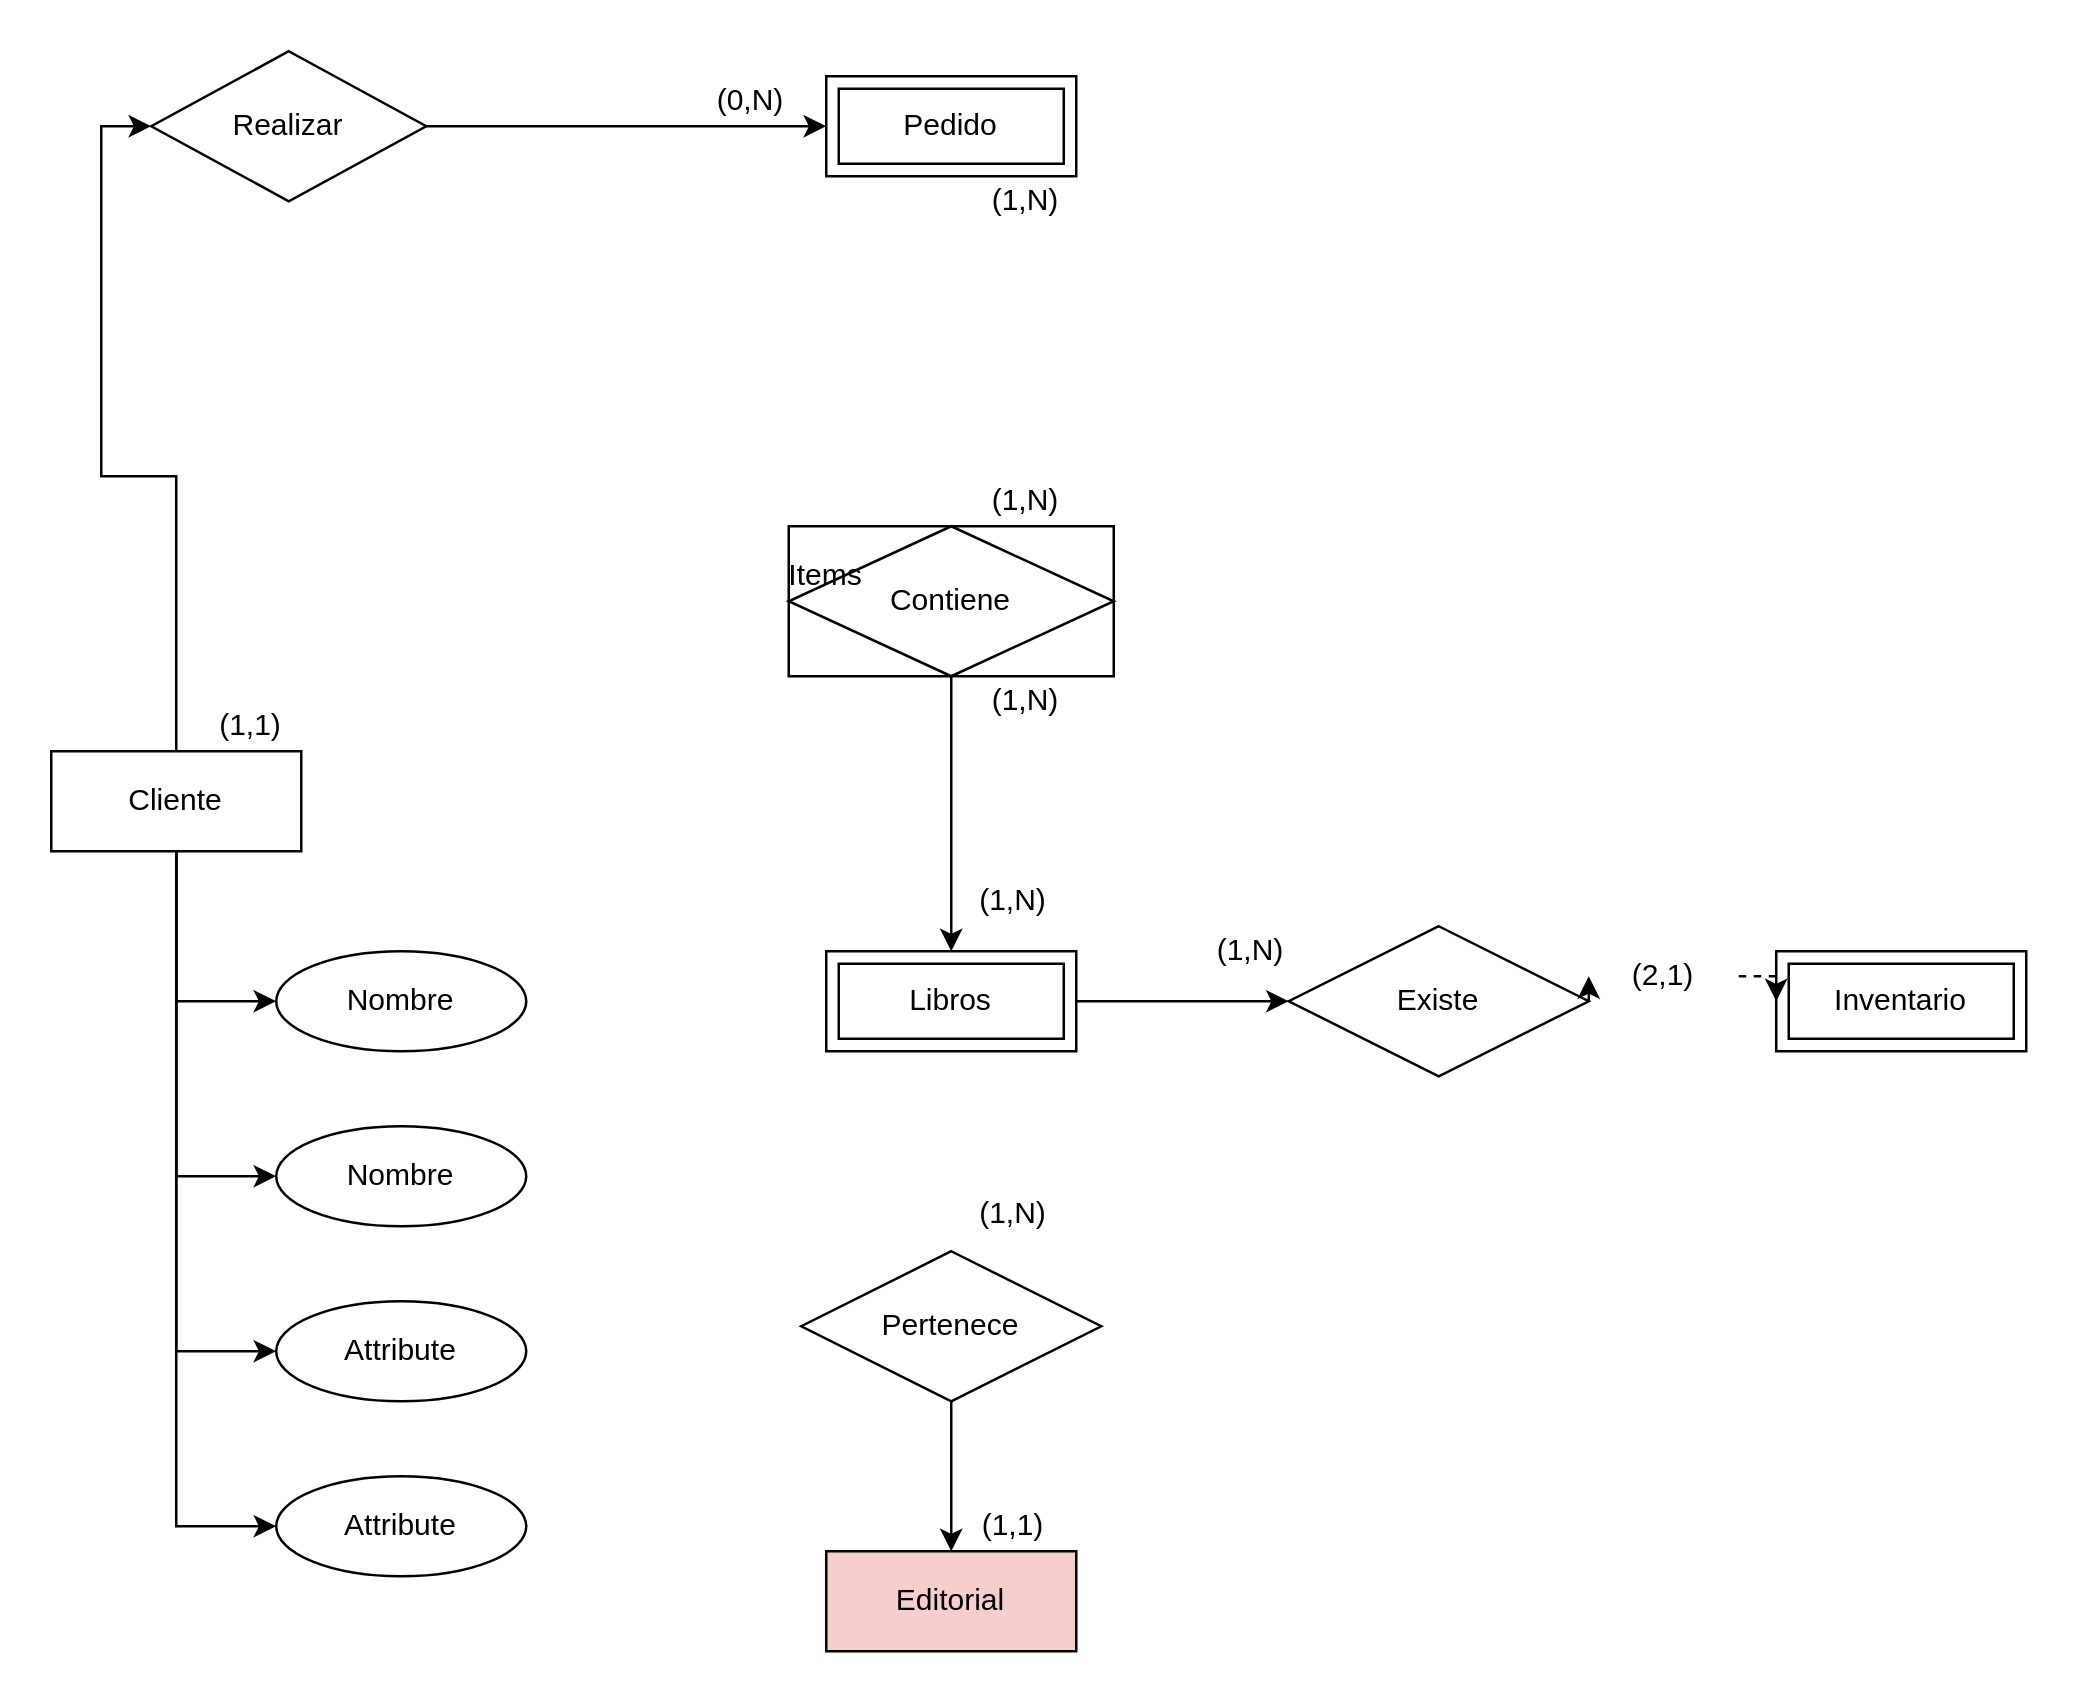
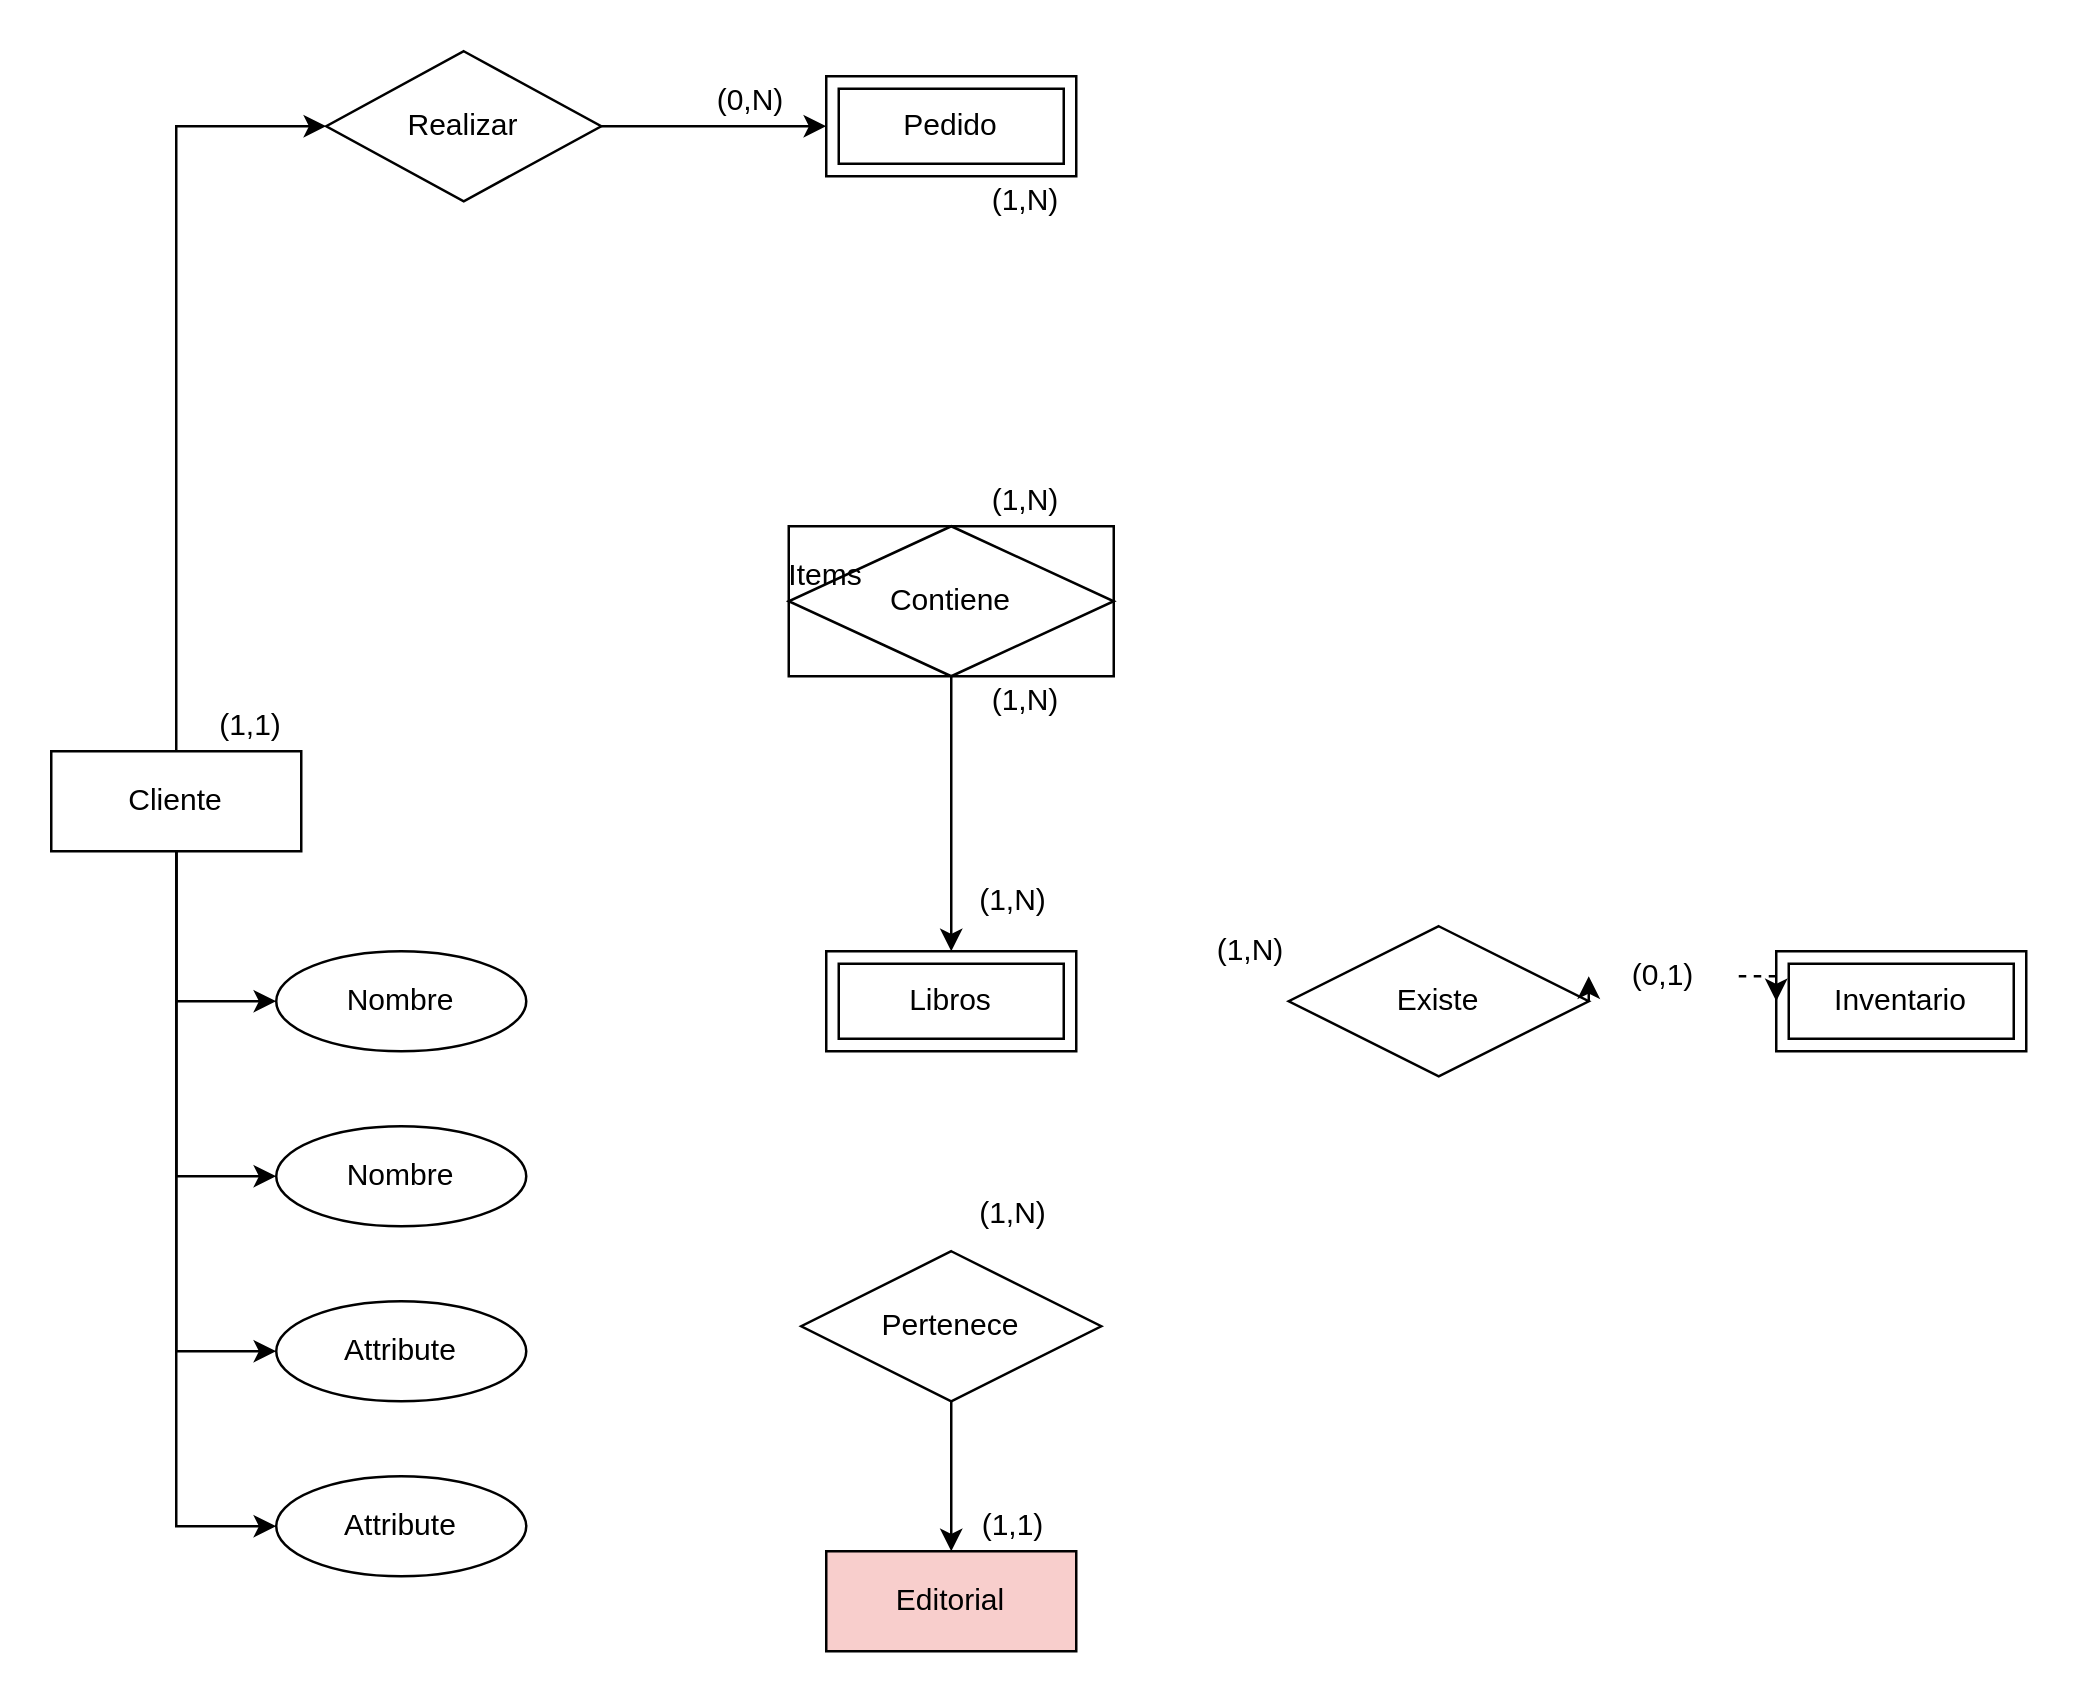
  <mxCell id="0" />
  <mxCell id="1" parent="0" />
  <mxCell id="2" style="edgeStyle=orthogonalEdgeStyle;rounded=0;orthogonalLoop=1;jettySize=auto;html=1;exitX=0.5;exitY=0;exitDx=0;exitDy=0;entryX=0;entryY=0.5;entryDx=0;entryDy=0;" parent="1" source="7" target="14" edge="1"><mxGeometry relative="1" as="geometry" /></mxCell>
  <mxCell id="3" style="edgeStyle=orthogonalEdgeStyle;rounded=0;orthogonalLoop=1;jettySize=auto;html=1;exitX=0.5;exitY=1;exitDx=0;exitDy=0;entryX=0;entryY=0.5;entryDx=0;entryDy=0;" edge="1" parent="1" source="7" target="35"><mxGeometry relative="1" as="geometry" /></mxCell>
  <mxCell id="4" style="edgeStyle=orthogonalEdgeStyle;rounded=0;orthogonalLoop=1;jettySize=auto;html=1;exitX=0.5;exitY=1;exitDx=0;exitDy=0;entryX=0;entryY=0.5;entryDx=0;entryDy=0;" edge="1" parent="1" source="7" target="34"><mxGeometry relative="1" as="geometry" /></mxCell>
  <mxCell id="5" style="edgeStyle=orthogonalEdgeStyle;rounded=0;orthogonalLoop=1;jettySize=auto;html=1;exitX=0.5;exitY=1;exitDx=0;exitDy=0;entryX=0;entryY=0.5;entryDx=0;entryDy=0;" edge="1" parent="1" source="7" target="33"><mxGeometry relative="1" as="geometry" /></mxCell>
  <mxCell id="6" style="edgeStyle=orthogonalEdgeStyle;rounded=0;orthogonalLoop=1;jettySize=auto;html=1;exitX=0.5;exitY=1;exitDx=0;exitDy=0;entryX=0;entryY=0.5;entryDx=0;entryDy=0;" edge="1" parent="1" source="7" target="36"><mxGeometry relative="1" as="geometry" /></mxCell>
  <mxCell id="7" value="Cliente" style="whiteSpace=wrap;html=1;align=center;" parent="1" vertex="1"><mxGeometry x="20" y="300" width="100" height="40" as="geometry" /></mxCell>
  <mxCell id="8" value="Pedido" style="shape=ext;margin=3;double=1;whiteSpace=wrap;html=1;align=center;" parent="1" vertex="1"><mxGeometry x="330" y="30" width="100" height="40" as="geometry" /></mxCell>
  <mxCell id="9" value="Editorial" style="whiteSpace=wrap;html=1;align=center;fillColor=#f8cecc;" parent="1" vertex="1"><mxGeometry x="330" y="620" width="100" height="40" as="geometry" /></mxCell>
- <mxCell id="10" style="edgeStyle=orthogonalEdgeStyle;rounded=0;orthogonalLoop=1;jettySize=auto;html=1;entryX=0;entryY=0.5;entryDx=0;entryDy=0;" parent="1" source="11" target="24" edge="1"><mxGeometry relative="1" as="geometry" /></mxCell>
  <mxCell id="11" value="Libros" style="shape=ext;margin=3;double=1;whiteSpace=wrap;html=1;align=center;" parent="1" vertex="1"><mxGeometry x="330" y="380" width="100" height="40" as="geometry" /></mxCell>
  <mxCell id="12" value="Inventario" style="shape=ext;margin=3;double=1;whiteSpace=wrap;html=1;align=center;" parent="1" vertex="1"><mxGeometry x="710" y="380" width="100" height="40" as="geometry" /></mxCell>
  <mxCell id="13" style="edgeStyle=orthogonalEdgeStyle;rounded=0;orthogonalLoop=1;jettySize=auto;html=1;exitX=1;exitY=0.5;exitDx=0;exitDy=0;" parent="1" source="14" target="8" edge="1"><mxGeometry relative="1" as="geometry" /></mxCell>
- <mxCell id="14" value="Realizar" style="shape=rhombus;perimeter=rhombusPerimeter;whiteSpace=wrap;html=1;align=center;" parent="1" vertex="1"><mxGeometry x="60" y="20" width="110" height="60" as="geometry" /></mxCell>
+ <mxCell id="14" value="Realizar" style="shape=rhombus;perimeter=rhombusPerimeter;whiteSpace=wrap;html=1;align=center;" parent="1" vertex="1"><mxGeometry x="130" y="20" width="110" height="60" as="geometry" /></mxCell>
  <mxCell id="15" value="(1,1)" style="text;html=1;align=center;verticalAlign=middle;whiteSpace=wrap;rounded=0;" parent="1" vertex="1"><mxGeometry x="70" y="270" width="60" height="40" as="geometry" /></mxCell>
  <mxCell id="16" value="(0,N)" style="text;html=1;align=center;verticalAlign=middle;whiteSpace=wrap;rounded=0;" parent="1" vertex="1"><mxGeometry x="270" y="20" width="60" height="40" as="geometry" /></mxCell>
  <mxCell id="17" value="(1,N)" style="text;html=1;align=center;verticalAlign=middle;whiteSpace=wrap;rounded=0;" parent="1" vertex="1"><mxGeometry x="380" y="60" width="60" height="40" as="geometry" /></mxCell>
  <mxCell id="18" value="(1,N)" style="text;html=1;align=center;verticalAlign=middle;whiteSpace=wrap;rounded=0;" parent="1" vertex="1"><mxGeometry x="380" y="180" width="60" height="40" as="geometry" /></mxCell>
  <mxCell id="19" style="edgeStyle=orthogonalEdgeStyle;rounded=0;orthogonalLoop=1;jettySize=auto;html=1;entryX=0.5;entryY=0;entryDx=0;entryDy=0;" parent="1" source="20" target="9" edge="1"><mxGeometry relative="1" as="geometry" /></mxCell>
  <mxCell id="20" value="Pertenece" style="shape=rhombus;perimeter=rhombusPerimeter;whiteSpace=wrap;html=1;align=center;" parent="1" vertex="1"><mxGeometry x="320" y="500" width="120" height="60" as="geometry" /></mxCell>
  <mxCell id="21" value="(1,N)" style="text;html=1;align=center;verticalAlign=middle;whiteSpace=wrap;rounded=0;" parent="1" vertex="1"><mxGeometry x="375" y="470" width="60" height="30" as="geometry" /></mxCell>
  <mxCell id="22" value="(1,1)" style="text;html=1;align=center;verticalAlign=middle;whiteSpace=wrap;rounded=0;" parent="1" vertex="1"><mxGeometry x="375" y="590" width="60" height="40" as="geometry" /></mxCell>
  <mxCell id="23" style="edgeStyle=orthogonalEdgeStyle;rounded=0;orthogonalLoop=1;jettySize=auto;html=1;exitX=1;exitY=0.5;exitDx=0;exitDy=0;entryX=0;entryY=0.5;entryDx=0;entryDy=0;dashed=1;" parent="1" source="32" target="12" edge="1"><mxGeometry relative="1" as="geometry" /></mxCell>
  <mxCell id="24" value="Existe" style="shape=rhombus;perimeter=rhombusPerimeter;whiteSpace=wrap;html=1;align=center;" parent="1" vertex="1"><mxGeometry x="515" y="370" width="120" height="60" as="geometry" /></mxCell>
  <mxCell id="25" value="(1,N)" style="text;html=1;align=center;verticalAlign=middle;whiteSpace=wrap;rounded=0;" parent="1" vertex="1"><mxGeometry x="470" y="360" width="60" height="40" as="geometry" /></mxCell>
  <mxCell id="26" style="edgeStyle=orthogonalEdgeStyle;rounded=0;orthogonalLoop=1;jettySize=auto;html=1;entryX=0.5;entryY=0;entryDx=0;entryDy=0;" parent="1" source="27" target="11" edge="1"><mxGeometry relative="1" as="geometry" /></mxCell>
  <mxCell id="27" value="Contiene" style="shape=associativeEntity;whiteSpace=wrap;html=1;align=center;" parent="1" vertex="1"><mxGeometry x="315" y="210" width="130" height="60" as="geometry" /></mxCell>
  <mxCell id="28" value="Items" style="text;html=1;align=center;verticalAlign=middle;whiteSpace=wrap;rounded=0;" parent="1" vertex="1"><mxGeometry x="300" y="210" width="60" height="40" as="geometry" /></mxCell>
  <mxCell id="29" value="(1,N)" style="text;html=1;align=center;verticalAlign=middle;whiteSpace=wrap;rounded=0;" parent="1" vertex="1"><mxGeometry x="375" y="340" width="60" height="40" as="geometry" /></mxCell>
  <mxCell id="30" value="(1,N)" style="text;html=1;align=center;verticalAlign=middle;whiteSpace=wrap;rounded=0;" parent="1" vertex="1"><mxGeometry x="380" y="260" width="60" height="40" as="geometry" /></mxCell>
  <mxCell id="31" value="" style="edgeStyle=orthogonalEdgeStyle;rounded=0;orthogonalLoop=1;jettySize=auto;html=1;exitX=1;exitY=0.5;exitDx=0;exitDy=0;entryX=0;entryY=0.5;entryDx=0;entryDy=0;" edge="1" parent="1" source="24" target="32"><mxGeometry relative="1" as="geometry"><mxPoint x="635" y="400" as="sourcePoint" /><mxPoint x="710" y="400" as="targetPoint" /></mxGeometry></mxCell>
- <mxCell id="32" value="(2,1)" style="text;html=1;align=center;verticalAlign=middle;whiteSpace=wrap;rounded=0;" parent="1" vertex="1"><mxGeometry x="635" y="370" width="60" height="40" as="geometry" /></mxCell>
+ <mxCell id="32" value="(0,1)" style="text;html=1;align=center;verticalAlign=middle;whiteSpace=wrap;rounded=0;" parent="1" vertex="1"><mxGeometry x="635" y="370" width="60" height="40" as="geometry" /></mxCell>
  <mxCell id="33" value="Nombre" style="ellipse;whiteSpace=wrap;html=1;align=center;" vertex="1" parent="1"><mxGeometry x="110" y="380" width="100" height="40" as="geometry" /></mxCell>
  <mxCell id="34" value="Nombre" style="ellipse;whiteSpace=wrap;html=1;align=center;" vertex="1" parent="1"><mxGeometry x="110" y="450" width="100" height="40" as="geometry" /></mxCell>
  <mxCell id="35" value="Attribute" style="ellipse;whiteSpace=wrap;html=1;align=center;" vertex="1" parent="1"><mxGeometry x="110" y="520" width="100" height="40" as="geometry" /></mxCell>
  <mxCell id="36" value="Attribute" style="ellipse;whiteSpace=wrap;html=1;align=center;" vertex="1" parent="1"><mxGeometry x="110" y="590" width="100" height="40" as="geometry" /></mxCell>
